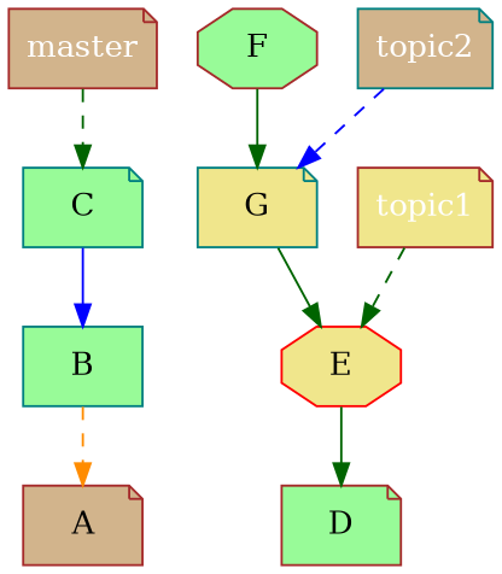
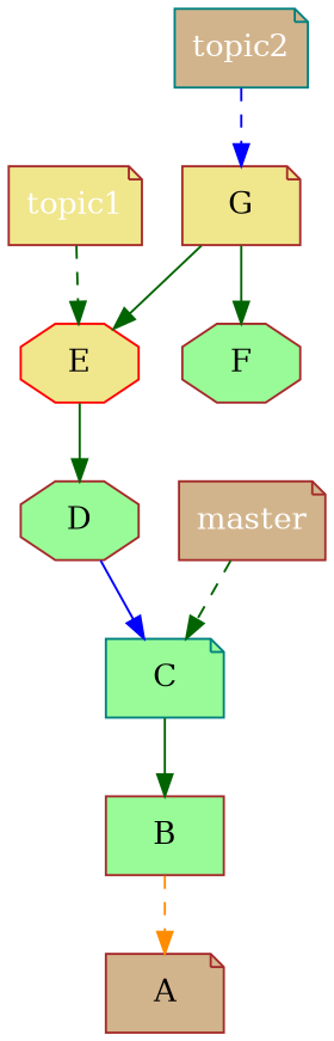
  digraph {
    rankdir=TB
    node [color=brown fillcolor=palegreen group=master_commits shape=note style=filled]
    edge [color=darkgreen]
    n1 [color=teal label=C]
-   n2 [color=teal label=B shape=box]
+   n2 [label=B shape=box]
    n3 [fillcolor=tan label=A]
    n4 [color=red fillcolor=khaki group=topic1_commits label=E shape=octagon]
-   n5 [group=topic1_commits label=D]
-   n6 [color=teal fillcolor=khaki group=topic2_commits label=G]
+   n5 [group=topic1_commits label=D shape=octagon]
+   n6 [fillcolor=khaki group=topic2_commits label=G]
    n7 [group=topic2_commits label=F shape=octagon]
    master [fillcolor=tan fontcolor=white group=heads]
    topic1 [fillcolor=khaki fontcolor=white group=heads]
    topic2 [color=teal fillcolor=tan fontcolor=white group=heads]
    subgraph sub_1 {
      n1
      n2
      n3
    }
    subgraph sub_2 {
      n4
      n5
    }
    subgraph sub_3 {
      n6
      n7
    }
    subgraph sub_4 {
      master
      topic1
      topic2
    }
    subgraph sub_5 {
      n1
      n4
      n6
      master
      topic1
      topic2
    }
-   n1 -> n2 [color=blue]
+   n1 -> n2
    n2 -> n3 [color=darkorange style=dashed]
    n4 -> n5
+   n5 -> n1 [color=blue]
    n6 -> n4
-   n7 -> n6
+   n6 -> n7
    master -> n1 [style=dashed]
    topic1 -> n4 [style=dashed]
    topic2 -> n6 [color=blue style=dashed]
  }
